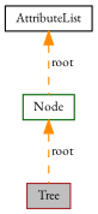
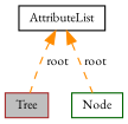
  digraph {
    fontname="EB Garamond"
    node [fillcolor=white fontname="EB Garamond" fontsize=10 shape=record style=filled]
    edge [color=darkorange dir=back fontname="EB Garamond" fontsize=10 labelfontname=Helvetica labelfontsize=10 style=dashed]
    n1 [color=brown fillcolor=grey75 fontcolor=black height=0.2 label=Tree width=0.4]
    n2 [color=darkgreen height=0.2 label="Node" width=0.4]
    n3 [color=black height=0.2 label=AttributeList width=0.4]
-   n2 -> n1 [label=" root"]
+   n3 -> n1 [label=" root"]
    n3 -> n2 [label=" root"]
  }
